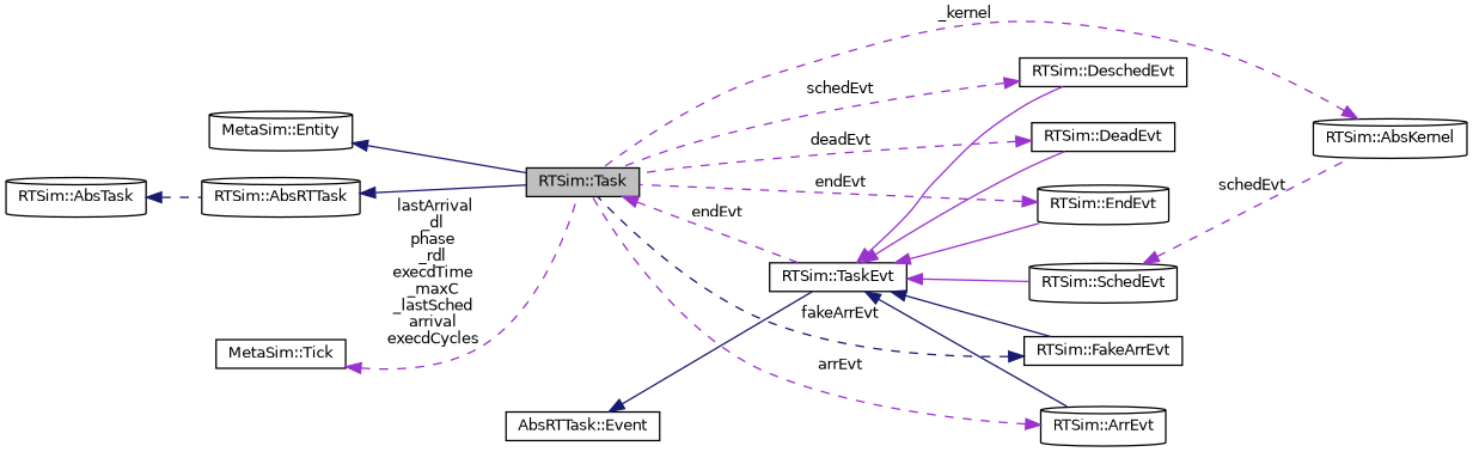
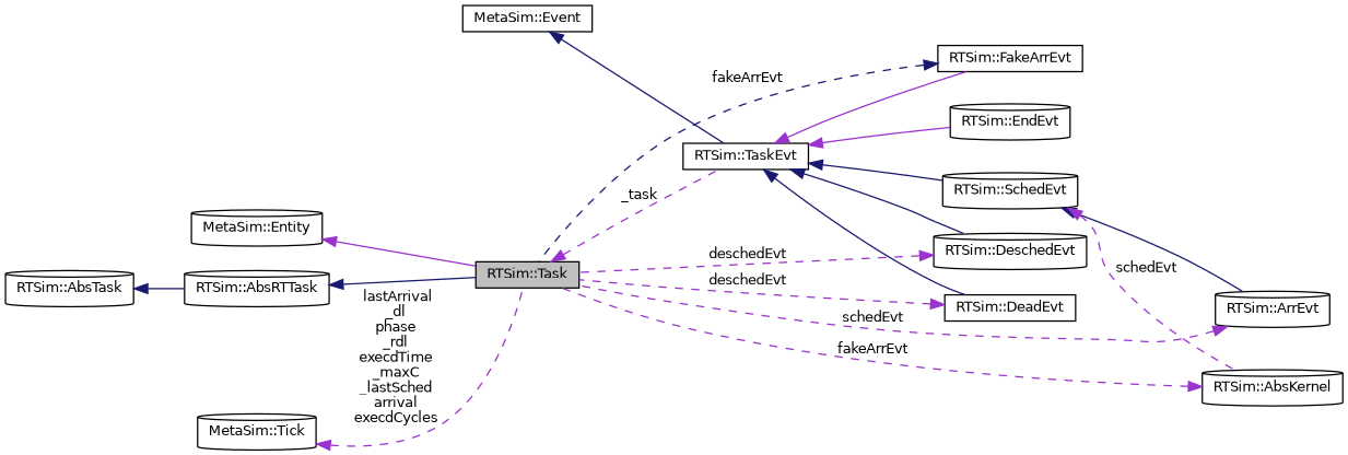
  digraph {
    rankdir=LR
    node [color=black fillcolor=white fontname=Helvetica fontsize=10 shape=cylinder style=filled]
    edge [color=midnightblue dir=back fontname=Helvetica fontsize=10 labelfontname=Helvetica labelfontsize=10 style=solid]
    n1 [fillcolor=grey75 fontcolor=black height=0.2 label="RTSim::Task" shape=box width=0.4]
    n2 [height=0.2 label="RTSim::TaskEvt" shape=box width=0.4]
    n3 [height=0.2 label="RTSim::FakeArrEvt" shape=box width=0.4]
-   n4 [height=0.2 label="RTSim::DeschedEvt" shape=box width=0.4]
+   n4 [height=0.2 label="RTSim::DeschedEvt" width=0.4]
    n5 [height=0.2 label="RTSim::DeadEvt" shape=box width=0.4]
    n6 [height=0.2 label="RTSim::EndEvt" width=0.4]
    n7 [height=0.2 label="RTSim::SchedEvt" width=0.4]
    n8 [height=0.2 label="RTSim::ArrEvt" width=0.4]
    n9 [height=0.2 label="MetaSim::Entity" width=0.4]
    n10 [height=0.2 label="RTSim::AbsRTTask" width=0.4]
    n11 [height=0.2 label="RTSim::AbsTask" width=0.4]
    n12 [height=0.2 label="RTSim::AbsKernel" width=0.4]
-   n13 [height=0.2 label="AbsRTTask::Event" shape=box width=0.4]
-   n14 [height=0.2 label="MetaSim::Tick" shape=box width=0.4]
-   n1 -> n2 [color=darkorchid3 label=" endEvt" style=dashed]
-   n2 -> n3
-   n2 -> n4 [color=darkorchid3]
-   n2 -> n5 [color=darkorchid3]
+   n13 [height=0.2 label="MetaSim::Event" shape=box width=0.4]
+   n14 [height=0.2 label="MetaSim::Tick" width=0.4]
+   n1 -> n2 [color=darkorchid3 label=" _task" style=dashed]
+   n2 -> n3 [color=darkorchid3]
+   n2 -> n4
+   n2 -> n5
    n2 -> n6 [color=darkorchid3]
-   n2 -> n7 [color=darkorchid3]
-   n2 -> n8
+   n2 -> n7
+   n7 -> n8
    n3 -> n1 [label=" fakeArrEvt" style=dashed]
-   n4 -> n1 [color=darkorchid3 label=" schedEvt" style=dashed]
-   n5 -> n1 [color=darkorchid3 label=" deadEvt" style=dashed]
-   n6 -> n1 [color=darkorchid3 label=" endEvt" style=dashed]
+   n4 -> n1 [color=darkorchid3 label=" deschedEvt" style=dashed]
+   n5 -> n1 [color=darkorchid3 label=" deschedEvt" style=dashed]
    n7 -> n12 [color=darkorchid3 label=" schedEvt" style=dashed]
-   n8 -> n1 [color=darkorchid3 label=" arrEvt" style=dashed]
-   n9 -> n1
+   n8 -> n1 [color=darkorchid3 label=" schedEvt" style=dashed]
+   n9 -> n1 [color=darkorchid3]
    n10 -> n1
-   n11 -> n10 [style=dashed]
-   n12 -> n1 [color=darkorchid3 label=" _kernel" style=dashed]
+   n11 -> n10
+   n12 -> n1 [color=darkorchid3 label=" fakeArrEvt" style=dashed]
    n13 -> n2
    n14 -> n1 [color=darkorchid3 label=" lastArrival\n_dl\nphase\n_rdl\nexecdTime\n_maxC\n_lastSched\narrival\nexecdCycles" style=dashed]
  }
